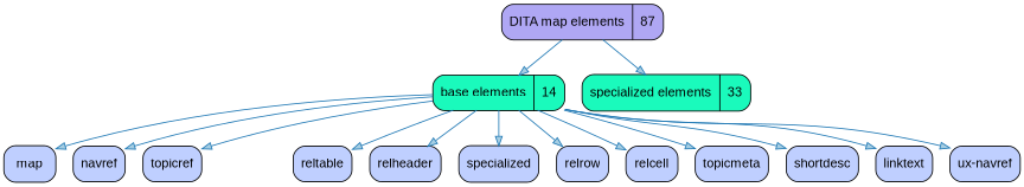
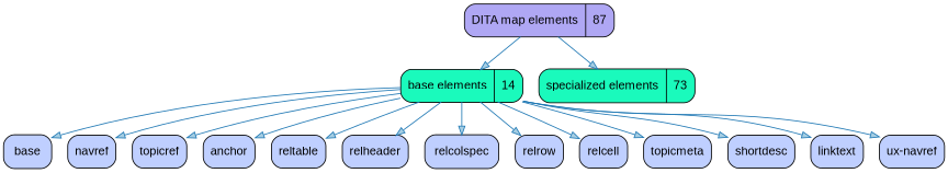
  strict digraph {
    node [fillcolor="#BFCFFF" fontname=Arial shape=Mrecord style=filled]
    edge [color="#1f78b4" fillcolor="#a6cee3"]
    n1 [fillcolor="#AFA7F4" label="DITA map elements | 87"]
    n2 [fillcolor="#1AFABC" label="base elements | 14"]
-   n3 [fillcolor="#1AFABC" label="specialized elements | 33"]
-   n4 [label=map]
+   n3 [fillcolor="#1AFABC" label="specialized elements | 73"]
+   n4 [label=base]
    n5 [label=navref]
    n6 [label=topicref]
+   n7 [label=anchor]
    n8 [label=reltable]
    n9 [label=relheader]
-   n10 [label=specialized]
+   n10 [label=relcolspec]
    n11 [label=relrow]
    n12 [label=relcell]
    n13 [label=topicmeta]
    n14 [label=shortdesc]
    n15 [label=linktext]
    n16 [label="ux-navref"]
    n1 -> n2
    n1 -> n3
    n2 -> n4
    n2 -> n5
    n2 -> n6
+   n2 -> n7
    n2 -> n8
    n2 -> n9
    n2 -> n10
    n2 -> n11
    n2 -> n12
    n2 -> n13
    n2 -> n14
    n2 -> n15
    n2 -> n16
  }
